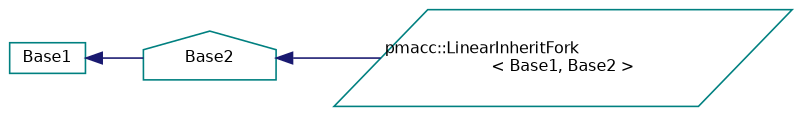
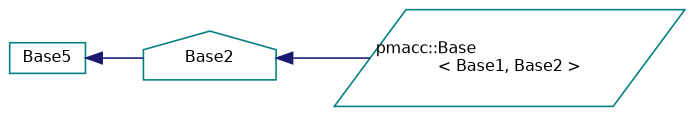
  digraph {
    fontname="DejaVu Sans"
    rankdir=LR
    node [color=teal fillcolor=white fontname="DejaVu Sans" fontsize=10 style=filled]
    edge [color=midnightblue dir=back fontname="DejaVu Sans" fontsize=10 labelfontname=Helvetica labelfontsize=10 style=solid]
-   n1 [height=0.2 label=Base1 shape=box width=0.4]
+   n1 [height=0.2 label=Base5 shape=box width=0.4]
    n2 [height=0.2 label=Base2 shape=house width=0.4]
-   n3 [height=0.2 label="pmacc::LinearInheritFork\l\< Base1, Base2 \>" shape=parallelogram width=0.4]
+   n3 [height=0.2 label="pmacc::Base\l\< Base1, Base2 \>" shape=parallelogram width=0.4]
    n1 -> n2
    n2 -> n3
  }
